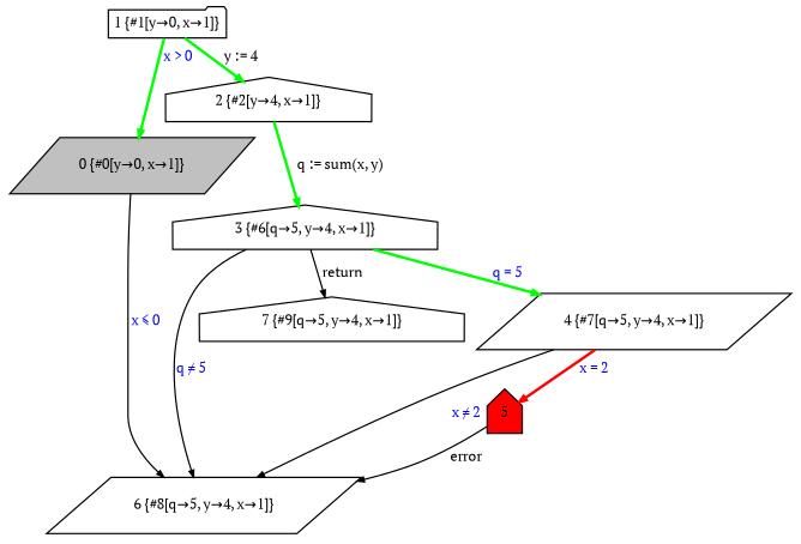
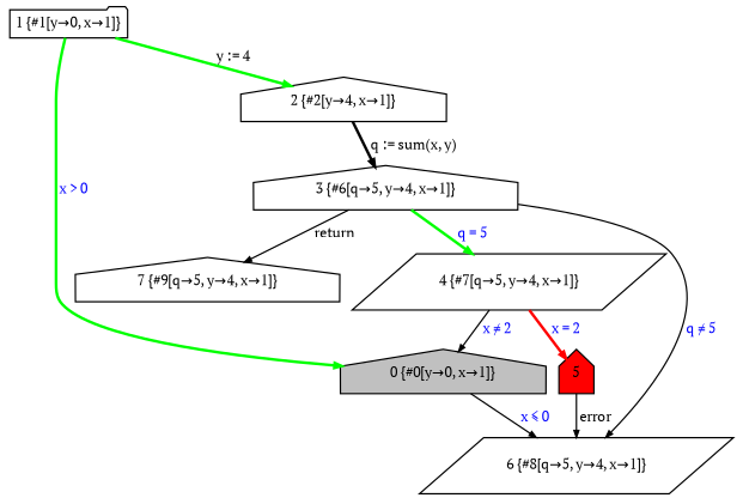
  digraph {
    fontname="PT Serif"
    nodesep=0.12
    ranksep=0.10
    node [fontname="PT Serif" fontsize=10.5 margin="0.05,0.05" shape=house]
    edge [arrowsize=0.5 fontcolor="#0000FF" fontname="PT Serif" fontsize=10.5]
-   n1 [fillcolor=gray height=0.02 label="0 {#0[y→0, x→1]}" shape=parallelogram style=filled width=0.02]
+   n1 [fillcolor=gray height=0.02 label="0 {#0[y→0, x→1]}" style=filled width=0.02]
    n2 [height=0.02 label="6 {#8[q→5, y→4, x→1]}" shape=parallelogram width=0.02]
    n3 [height=0.02 label="1 {#1[y→0, x→1]}" shape=folder width=0.02]
    n4 [height=0.02 label="2 {#2[y→4, x→1]}" width=0.02]
    n5 [height=0.02 label="7 {#9[q→5, y→4, x→1]}" width=0.02]
    n6 [fillcolor=red height=0.02 label=5 style=filled width=0.02]
    n7 [height=0.02 label="3 {#6[q→5, y→4, x→1]}" width=0.02]
    n8 [height=0.02 label="4 {#7[q→5, y→4, x→1]}" shape=parallelogram width=0.02]
    n1 -> n2 [label=" x ≤ 0"]
    n3 -> n1 [color="#00FF00" label=" x > 0" style=bold]
    n3 -> n4 [color="#00FF00" label=" y := 4" style=bold fontcolor=""]
-   n4 -> n7 [color="#00FF00" label=" q := sum(x, y)" style=bold fontcolor=""]
+   n4 -> n7 [color=black label=" q := sum(x, y)" style=bold fontcolor=""]
    n6 -> n2 [label=" error" fontcolor=""]
    n7 -> n2 [label=" q ≠ 5"]
    n7 -> n5 [label=" return" fontcolor=""]
    n7 -> n8 [color="#00FF00" label=" q = 5" style=bold]
-   n8 -> n2 [label=" x ≠ 2"]
+   n8 -> n1 [label=" x ≠ 2"]
    n8 -> n6 [color="#FF0000" label=" x = 2" style=bold]
  }
